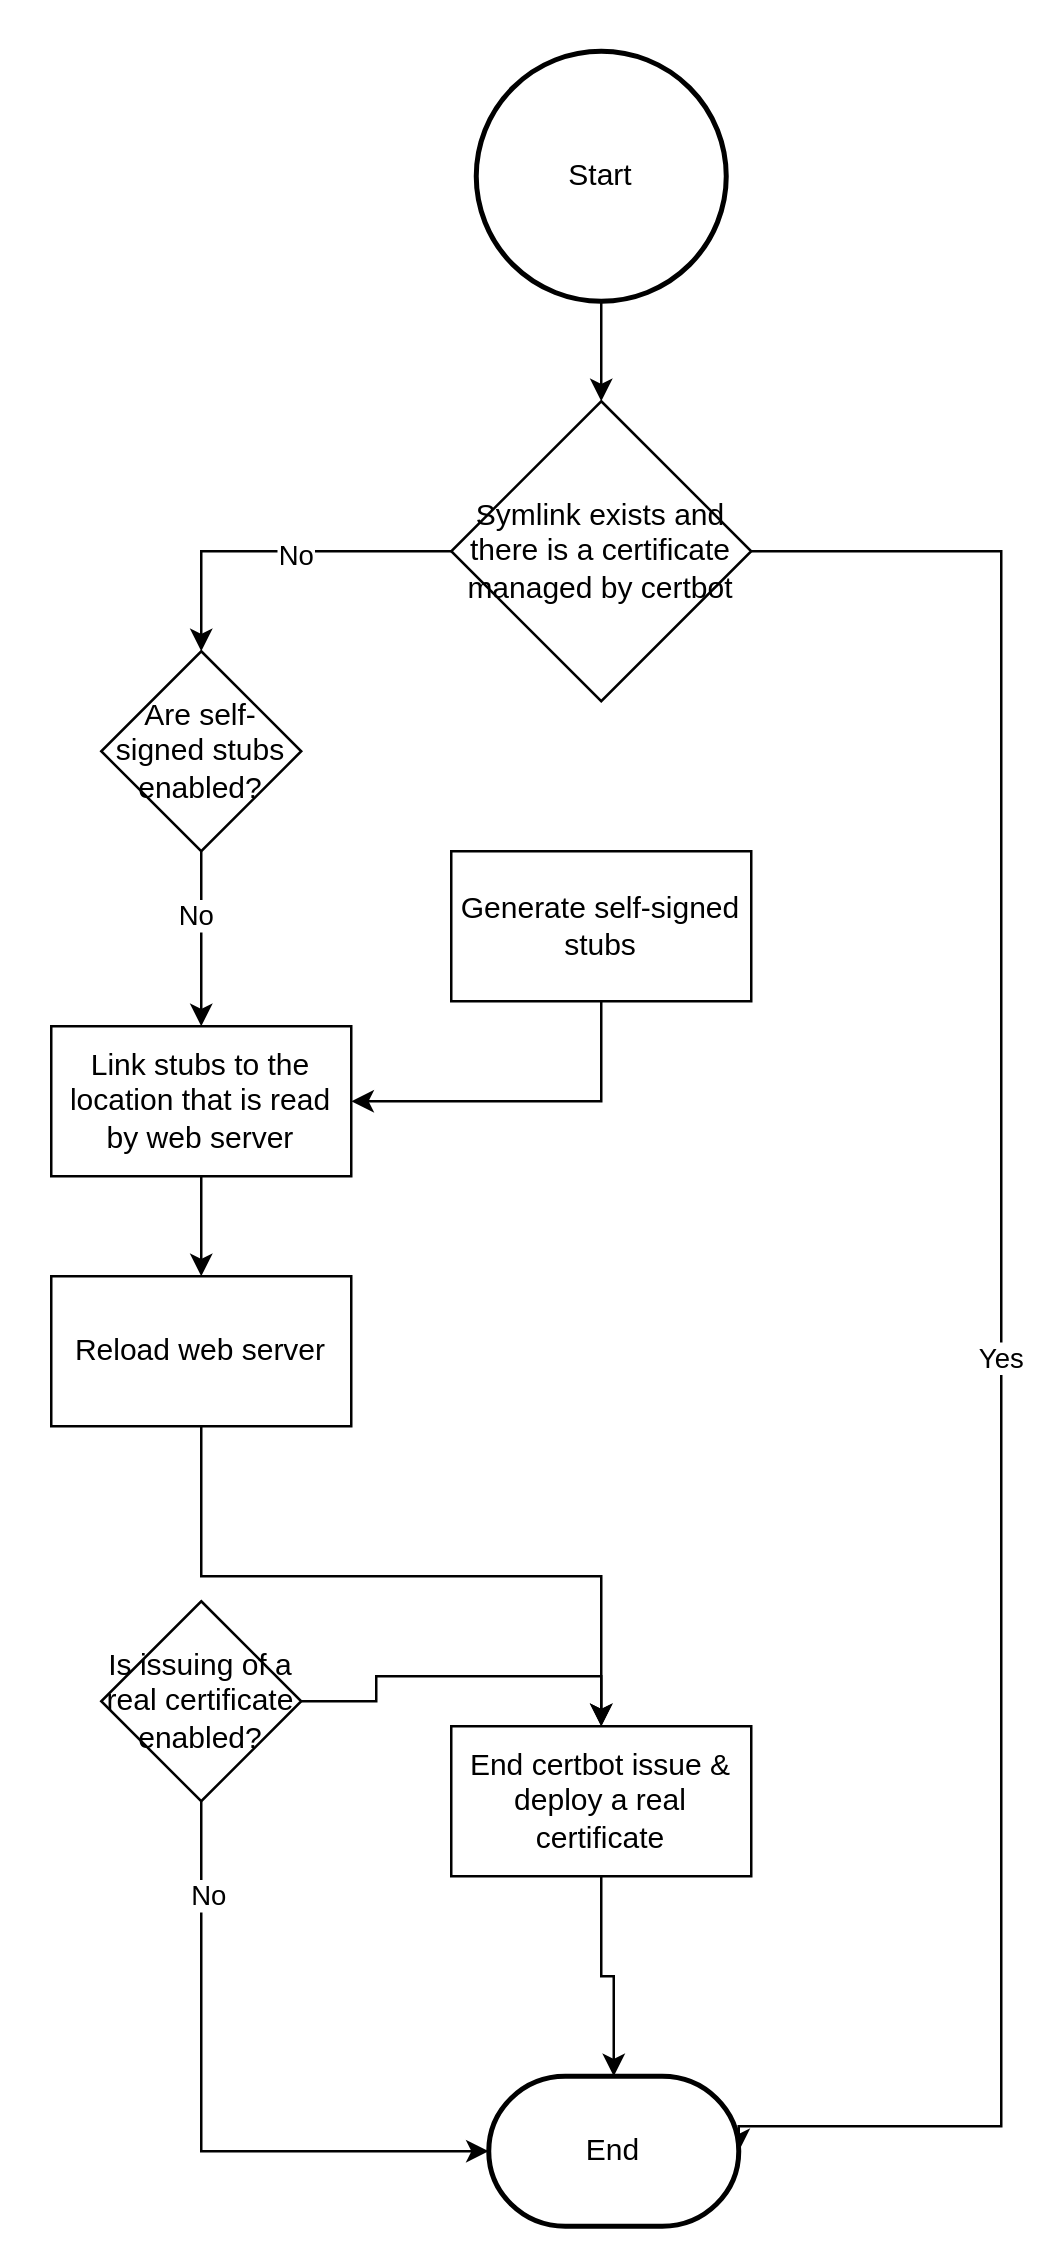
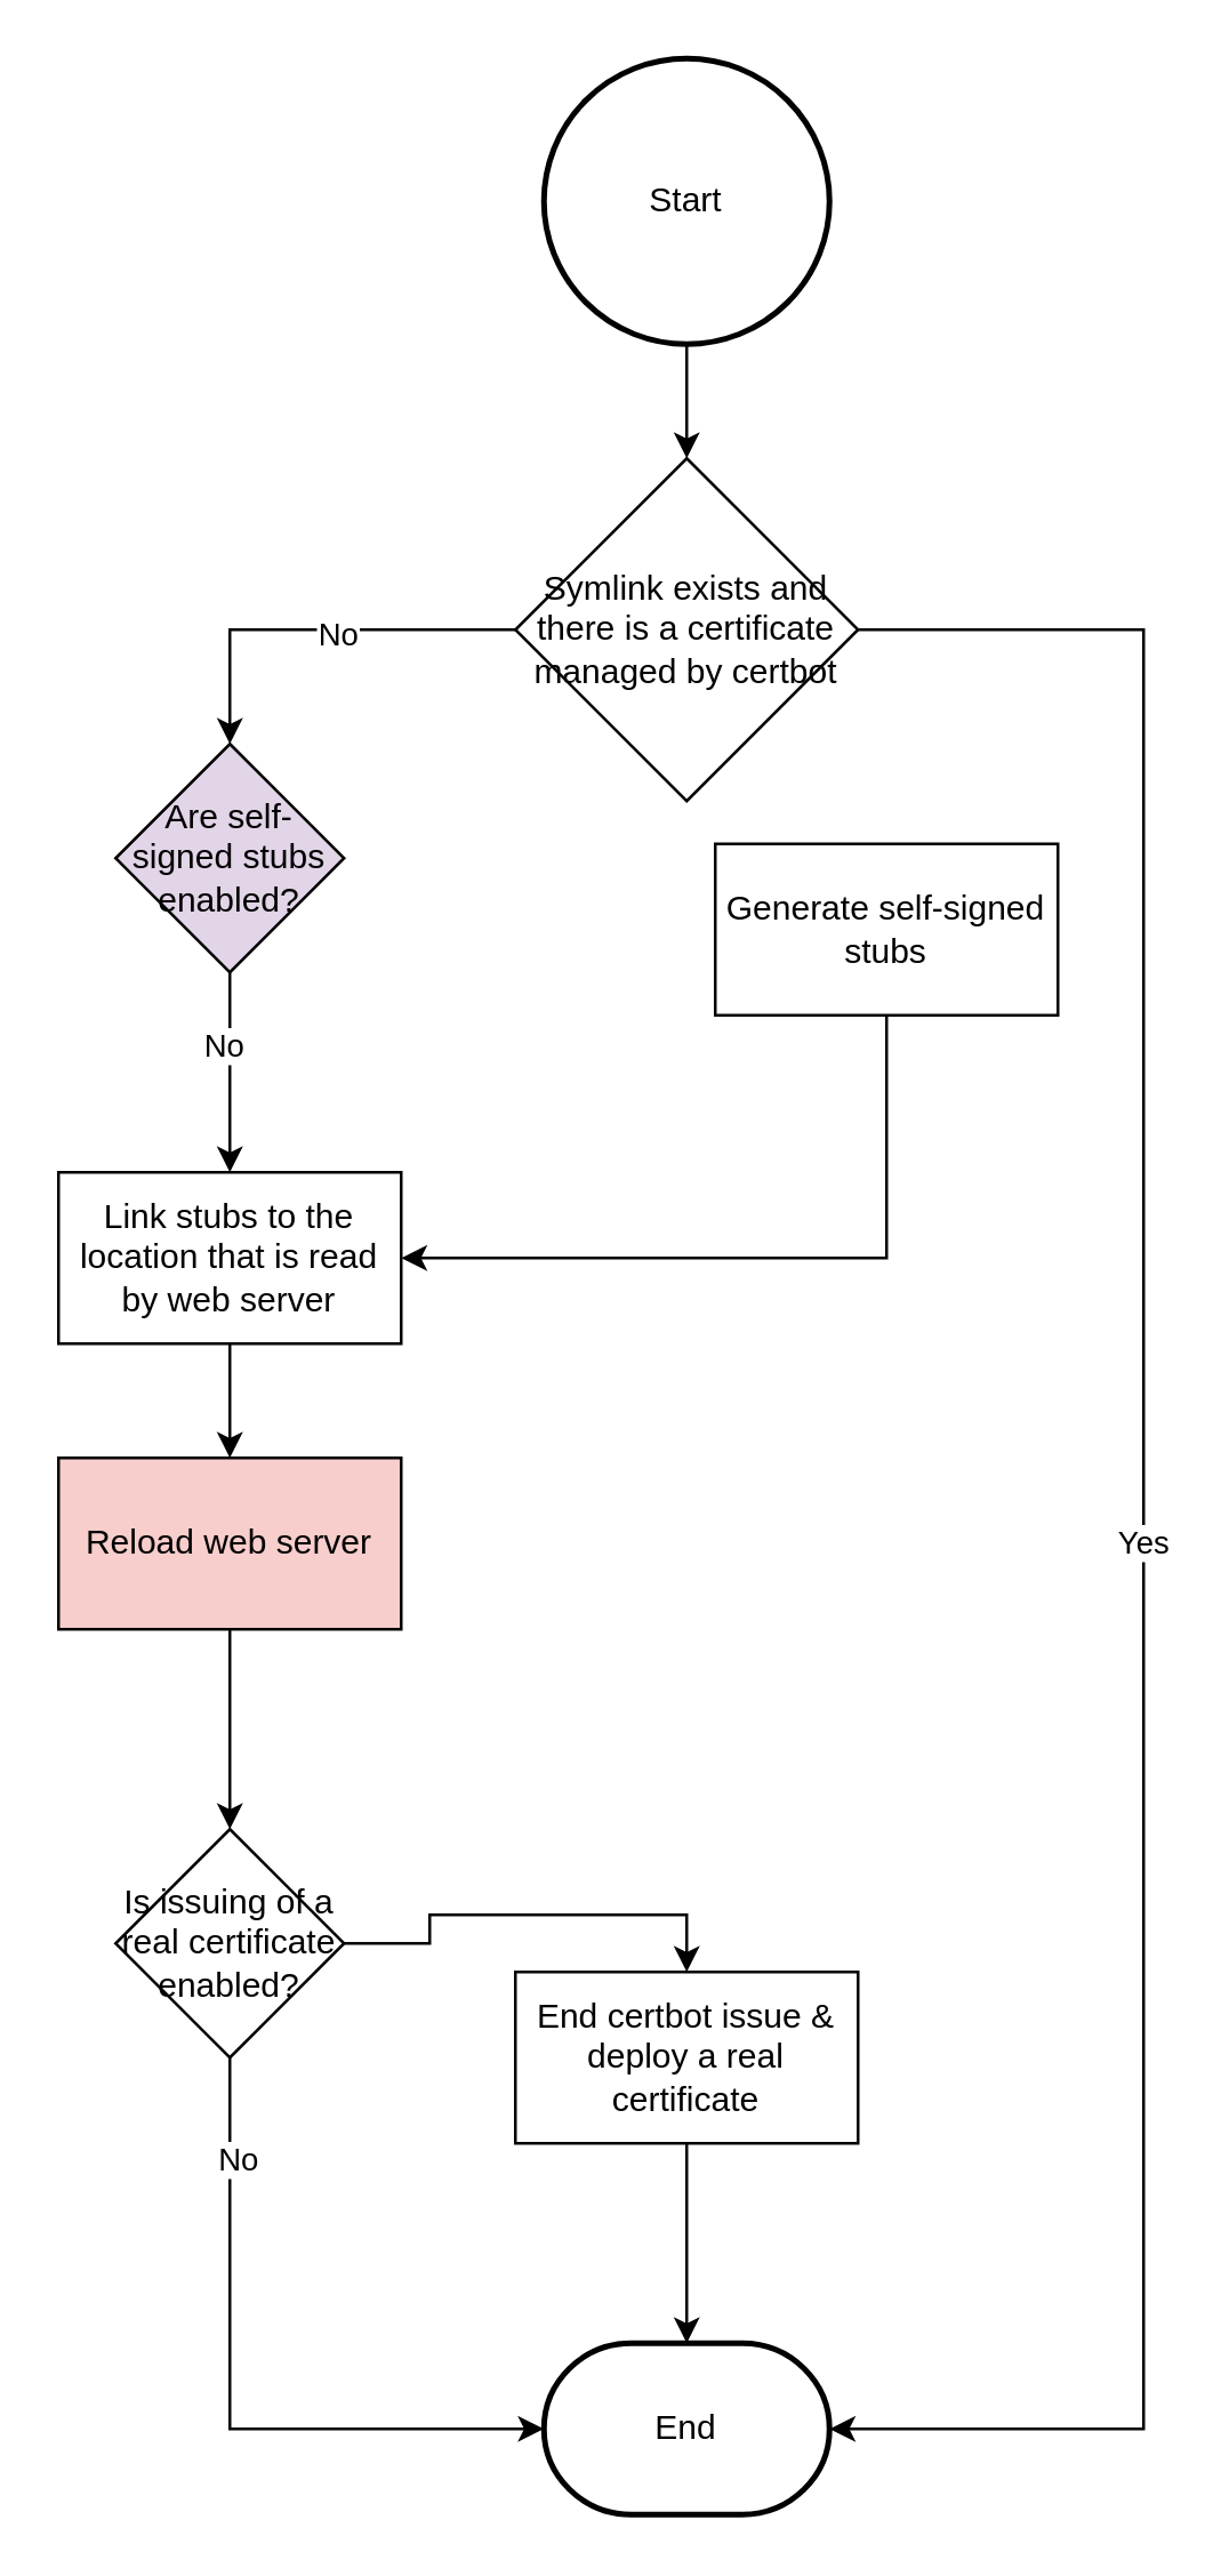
  <mxCell id="0" />
  <mxCell id="1" parent="0" />
  <mxCell id="2" style="edgeStyle=orthogonalEdgeStyle;rounded=0;orthogonalLoop=1;jettySize=auto;html=1;exitX=0.5;exitY=1;exitDx=0;exitDy=0;" edge="1" parent="1" source="4" target="8"><mxGeometry relative="1" as="geometry" /></mxCell>
  <mxCell id="3" value="No" style="edgeLabel;html=1;align=center;verticalAlign=middle;resizable=0;points=[];" vertex="1" connectable="0" parent="2"><mxGeometry x="-0.275" y="-3" relative="1" as="geometry"><mxPoint as="offset" /></mxGeometry></mxCell>
- <mxCell id="4" value="Are self-signed stubs enabled?" style="rhombus;whiteSpace=wrap;html=1;" vertex="1" parent="1"><mxGeometry x="40" y="260" width="80" height="80" as="geometry" /></mxCell>
+ <mxCell id="4" value="Are self-signed stubs enabled?" style="rhombus;whiteSpace=wrap;html=1;fillColor=#e1d5e7;" vertex="1" parent="1"><mxGeometry x="40" y="260" width="80" height="80" as="geometry" /></mxCell>
  <mxCell id="5" style="edgeStyle=orthogonalEdgeStyle;rounded=0;orthogonalLoop=1;jettySize=auto;html=1;exitX=0.5;exitY=1;exitDx=0;exitDy=0;entryX=1;entryY=0.5;entryDx=0;entryDy=0;" edge="1" parent="1" source="6" target="8"><mxGeometry relative="1" as="geometry" /></mxCell>
- <mxCell id="6" value="Generate self-signed stubs" style="rounded=0;whiteSpace=wrap;html=1;" vertex="1" parent="1"><mxGeometry x="180" y="340" width="120" height="60" as="geometry" /></mxCell>
+ <mxCell id="6" value="Generate self-signed stubs" style="rounded=0;whiteSpace=wrap;html=1;" vertex="1" parent="1"><mxGeometry x="250" y="295" width="120" height="60" as="geometry" /></mxCell>
  <mxCell id="7" style="edgeStyle=orthogonalEdgeStyle;rounded=0;orthogonalLoop=1;jettySize=auto;html=1;exitX=0.5;exitY=1;exitDx=0;exitDy=0;entryX=0.5;entryY=0;entryDx=0;entryDy=0;" edge="1" parent="1" source="8" target="14"><mxGeometry relative="1" as="geometry" /></mxCell>
  <mxCell id="8" value="Link stubs to the location that is read by web server" style="rounded=0;whiteSpace=wrap;html=1;" vertex="1" parent="1"><mxGeometry x="20" y="410" width="120" height="60" as="geometry" /></mxCell>
  <mxCell id="9" style="edgeStyle=orthogonalEdgeStyle;rounded=0;orthogonalLoop=1;jettySize=auto;html=1;exitX=0;exitY=0.5;exitDx=0;exitDy=0;entryX=0.5;entryY=0;entryDx=0;entryDy=0;" edge="1" parent="1" source="12" target="4"><mxGeometry relative="1" as="geometry" /></mxCell>
  <mxCell id="10" value="No" style="edgeLabel;html=1;align=center;verticalAlign=middle;resizable=0;points=[];" vertex="1" connectable="0" parent="9"><mxGeometry x="-0.105" y="1" relative="1" as="geometry"><mxPoint as="offset" /></mxGeometry></mxCell>
  <mxCell id="11" value="Yes" style="edgeStyle=orthogonalEdgeStyle;rounded=0;orthogonalLoop=1;jettySize=auto;html=1;exitX=1;exitY=0.5;exitDx=0;exitDy=0;entryX=1;entryY=0.5;entryDx=0;entryDy=0;entryPerimeter=0;" edge="1" parent="1" source="12" target="21"><mxGeometry relative="1" as="geometry"><mxPoint x="300" y="840" as="targetPoint" /><Array as="points"><mxPoint x="400" y="220" /><mxPoint x="400" y="850" /></Array></mxGeometry></mxCell>
  <mxCell id="12" value="Symlink exists and there is a certificate managed by certbot" style="rhombus;whiteSpace=wrap;html=1;" vertex="1" parent="1"><mxGeometry x="180" y="160" width="120" height="120" as="geometry" /></mxCell>
- <mxCell id="13" style="edgeStyle=orthogonalEdgeStyle;rounded=0;orthogonalLoop=1;jettySize=auto;html=1;exitX=0.5;exitY=1;exitDx=0;exitDy=0;" edge="1" parent="1" source="14" target="20"><mxGeometry relative="1" as="geometry" /></mxCell>
- <mxCell id="14" value="Reload web server" style="rounded=0;whiteSpace=wrap;html=1;" vertex="1" parent="1"><mxGeometry x="20" y="510" width="120" height="60" as="geometry" /></mxCell>
+ <mxCell id="13" style="edgeStyle=orthogonalEdgeStyle;rounded=0;orthogonalLoop=1;jettySize=auto;html=1;exitX=0.5;exitY=1;exitDx=0;exitDy=0;entryX=0.5;entryY=0;entryDx=0;entryDy=0;" edge="1" parent="1" source="14" target="18"><mxGeometry relative="1" as="geometry" /></mxCell>
+ <mxCell id="14" value="Reload web server" style="rounded=0;whiteSpace=wrap;html=1;fillColor=#f8cecc;" vertex="1" parent="1"><mxGeometry x="20" y="510" width="120" height="60" as="geometry" /></mxCell>
  <mxCell id="15" style="edgeStyle=orthogonalEdgeStyle;rounded=0;orthogonalLoop=1;jettySize=auto;html=1;exitX=1;exitY=0.5;exitDx=0;exitDy=0;entryX=0.5;entryY=0;entryDx=0;entryDy=0;" edge="1" parent="1" source="18" target="20"><mxGeometry relative="1" as="geometry" /></mxCell>
  <mxCell id="16" style="edgeStyle=orthogonalEdgeStyle;rounded=0;orthogonalLoop=1;jettySize=auto;html=1;exitX=0.5;exitY=1;exitDx=0;exitDy=0;entryX=0;entryY=0.5;entryDx=0;entryDy=0;entryPerimeter=0;" edge="1" parent="1" source="18" target="21"><mxGeometry relative="1" as="geometry" /></mxCell>
  <mxCell id="17" value="No" style="edgeLabel;html=1;align=center;verticalAlign=middle;resizable=0;points=[];" vertex="1" connectable="0" parent="16"><mxGeometry x="-0.706" y="2" relative="1" as="geometry"><mxPoint as="offset" /></mxGeometry></mxCell>
  <mxCell id="18" value="Is issuing of a real certificate enabled?" style="rhombus;whiteSpace=wrap;html=1;" vertex="1" parent="1"><mxGeometry x="40" y="640" width="80" height="80" as="geometry" /></mxCell>
  <mxCell id="19" style="edgeStyle=orthogonalEdgeStyle;rounded=0;orthogonalLoop=1;jettySize=auto;html=1;exitX=0.5;exitY=1;exitDx=0;exitDy=0;entryX=0.5;entryY=0;entryDx=0;entryDy=0;entryPerimeter=0;" edge="1" parent="1" source="20" target="21"><mxGeometry relative="1" as="geometry"><mxPoint x="240" y="810" as="targetPoint" /></mxGeometry></mxCell>
  <mxCell id="20" value="End certbot issue &amp;amp; deploy a real certificate" style="rounded=0;whiteSpace=wrap;html=1;" vertex="1" parent="1"><mxGeometry x="180" y="690" width="120" height="60" as="geometry" /></mxCell>
- <mxCell id="21" value="End" style="strokeWidth=2;html=1;shape=mxgraph.flowchart.terminator;whiteSpace=wrap;" vertex="1" parent="1"><mxGeometry x="195" y="830" width="100" height="60" as="geometry" /></mxCell>
+ <mxCell id="21" value="End" style="strokeWidth=2;html=1;shape=mxgraph.flowchart.terminator;whiteSpace=wrap;" vertex="1" parent="1"><mxGeometry x="190" y="820" width="100" height="60" as="geometry" /></mxCell>
  <mxCell id="22" style="edgeStyle=orthogonalEdgeStyle;rounded=0;orthogonalLoop=1;jettySize=auto;html=1;exitX=0.5;exitY=1;exitDx=0;exitDy=0;exitPerimeter=0;entryX=0.5;entryY=0;entryDx=0;entryDy=0;" edge="1" parent="1" source="23" target="12"><mxGeometry relative="1" as="geometry" /></mxCell>
  <mxCell id="23" value="Start" style="strokeWidth=2;html=1;shape=mxgraph.flowchart.start_2;whiteSpace=wrap;" vertex="1" parent="1"><mxGeometry x="190" y="20" width="100" height="100" as="geometry" /></mxCell>
